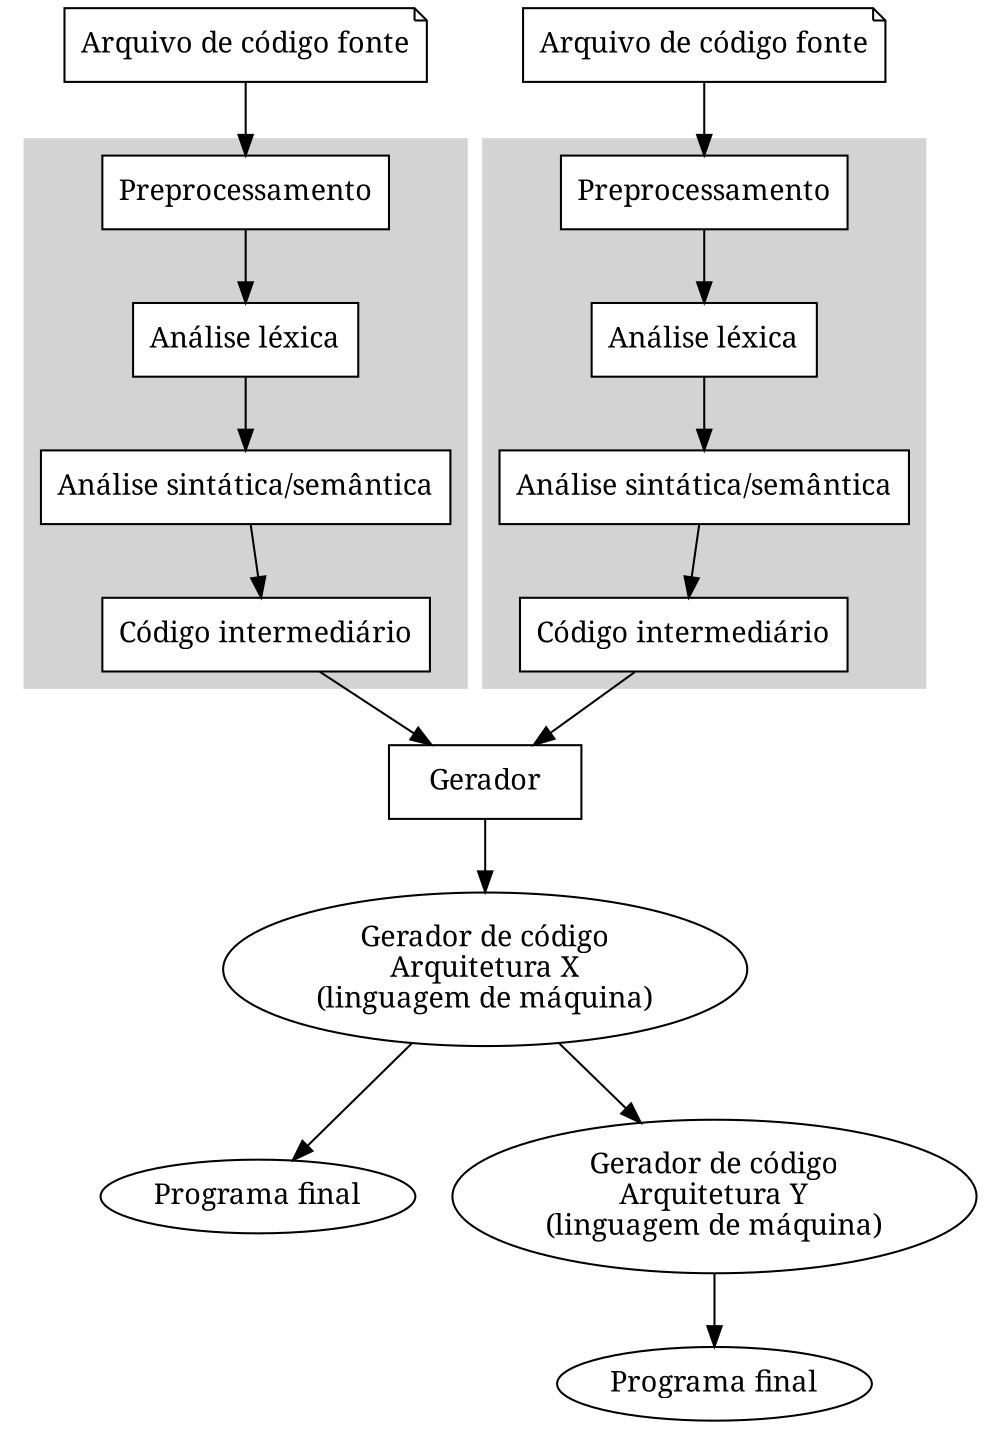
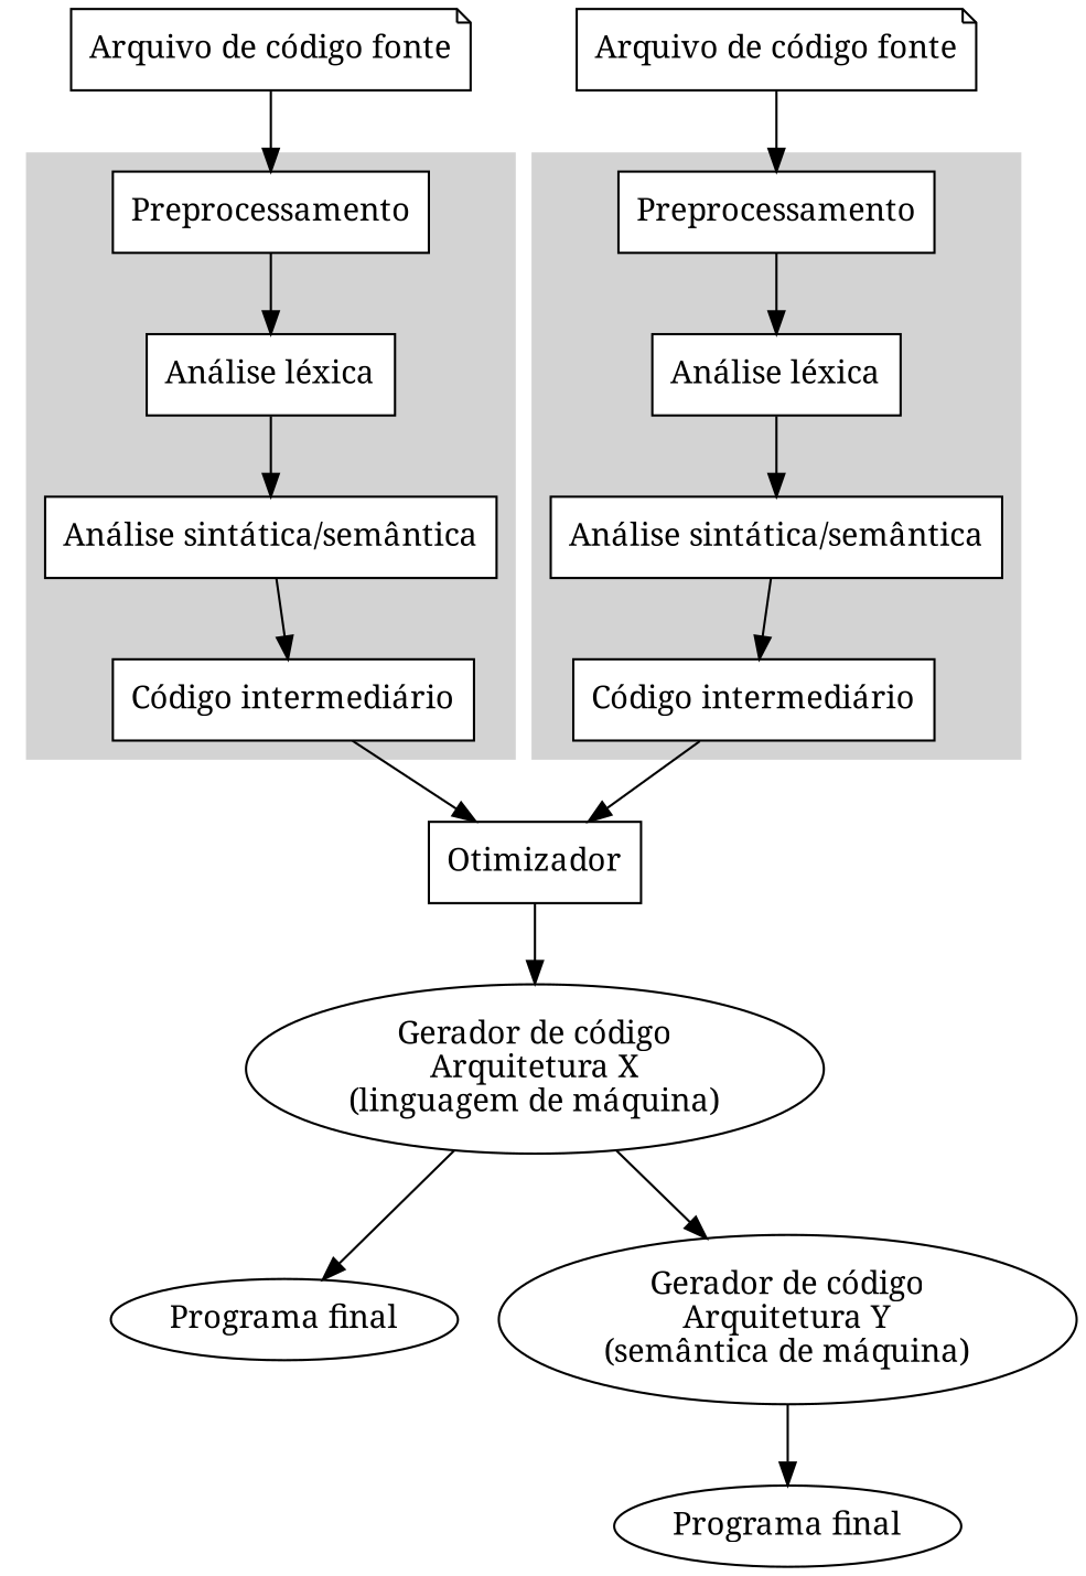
  digraph {
    fontname="Noto Serif"
    node [fontname="Noto Serif" shape=rectangle fillcolor=white style=filled]
    edge [fontname="Noto Serif"]
    n1 [label="Arquivo de código fonte" shape=note fillcolor="" style=""]
    n2 [label=Preprocessamento]
    n3 [label="Arquivo de código fonte" shape=note fillcolor="" style=""]
    n4 [label=Preprocessamento]
    n5 [label="Análise léxica"]
    n6 [label="Análise sintática/semântica"]
    n7 [label="Código intermediário"]
    n8 [label="Análise léxica"]
    n9 [label="Análise sintática/semântica"]
    n10 [label="Código intermediário"]
    n11 [label="Gerador de código\nArquitetura X\n(linguagem de máquina)" shape="" fillcolor="" style=""]
    n12 [label="Programa final" shape="" fillcolor="" style=""]
-   n13 [label="Gerador de código\nArquitetura Y\n(linguagem de máquina)" shape="" fillcolor="" style=""]
+   n13 [label="Gerador de código\nArquitetura Y\n(semântica de máquina)" shape="" fillcolor="" style=""]
    n14 [label="Programa final" shape="" fillcolor="" style=""]
-   n15 [label=Gerador fillcolor="" style=""]
+   n15 [label=Otimizador fillcolor="" style=""]
    subgraph sub_1 {
      n1
      n2
    }
    subgraph sub_2 {
      n3
      n4
    }
    subgraph cluster_3 {
      color=lightgrey
      style=filled
      n4
      n5
      n6
      n7
    }
    subgraph cluster_4 {
      color=lightgrey
      style=filled
      n2
      n8
      n9
      n10
    }
    subgraph sub_5 {
      n11
      n12
    }
    subgraph sub_6 {
      n13
      n14
    }
    n1 -> n2
    n2 -> n8
    n3 -> n4
    n4 -> n5
    n5 -> n6
    n6 -> n7
    n7 -> n15
    n8 -> n9
    n9 -> n10
    n10 -> n15
    n11 -> n12
    n11 -> n13
    n13 -> n14
    n15 -> n11
  }
